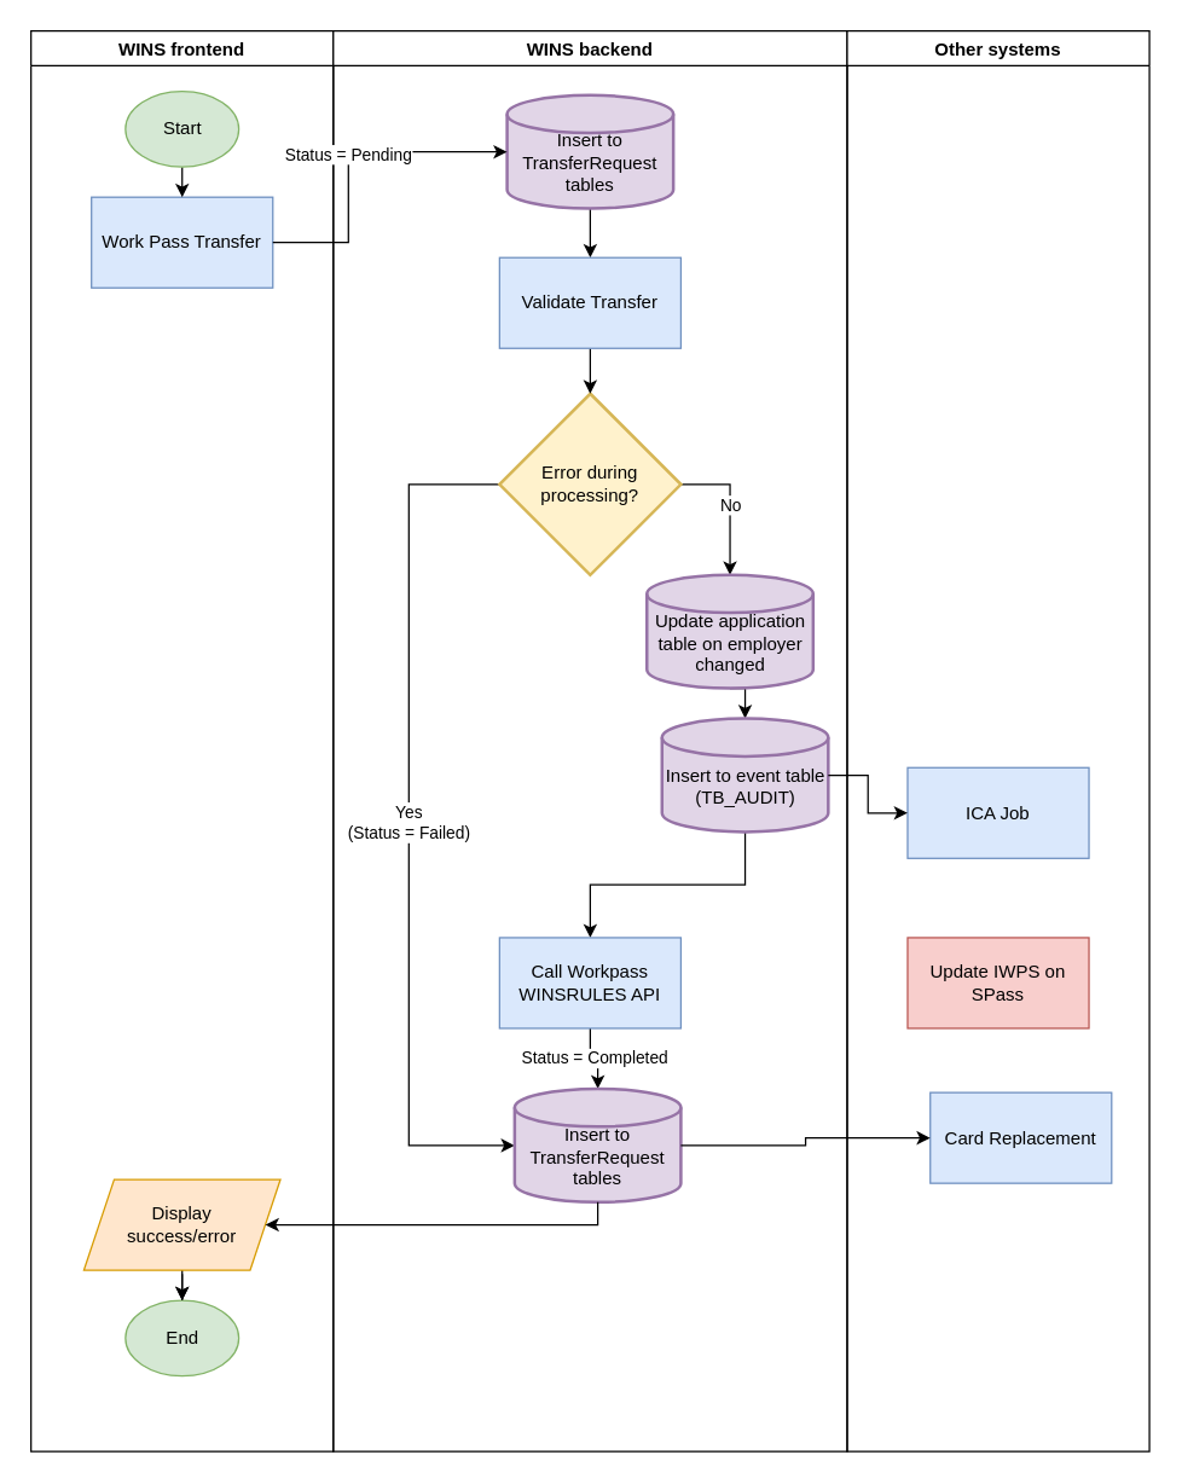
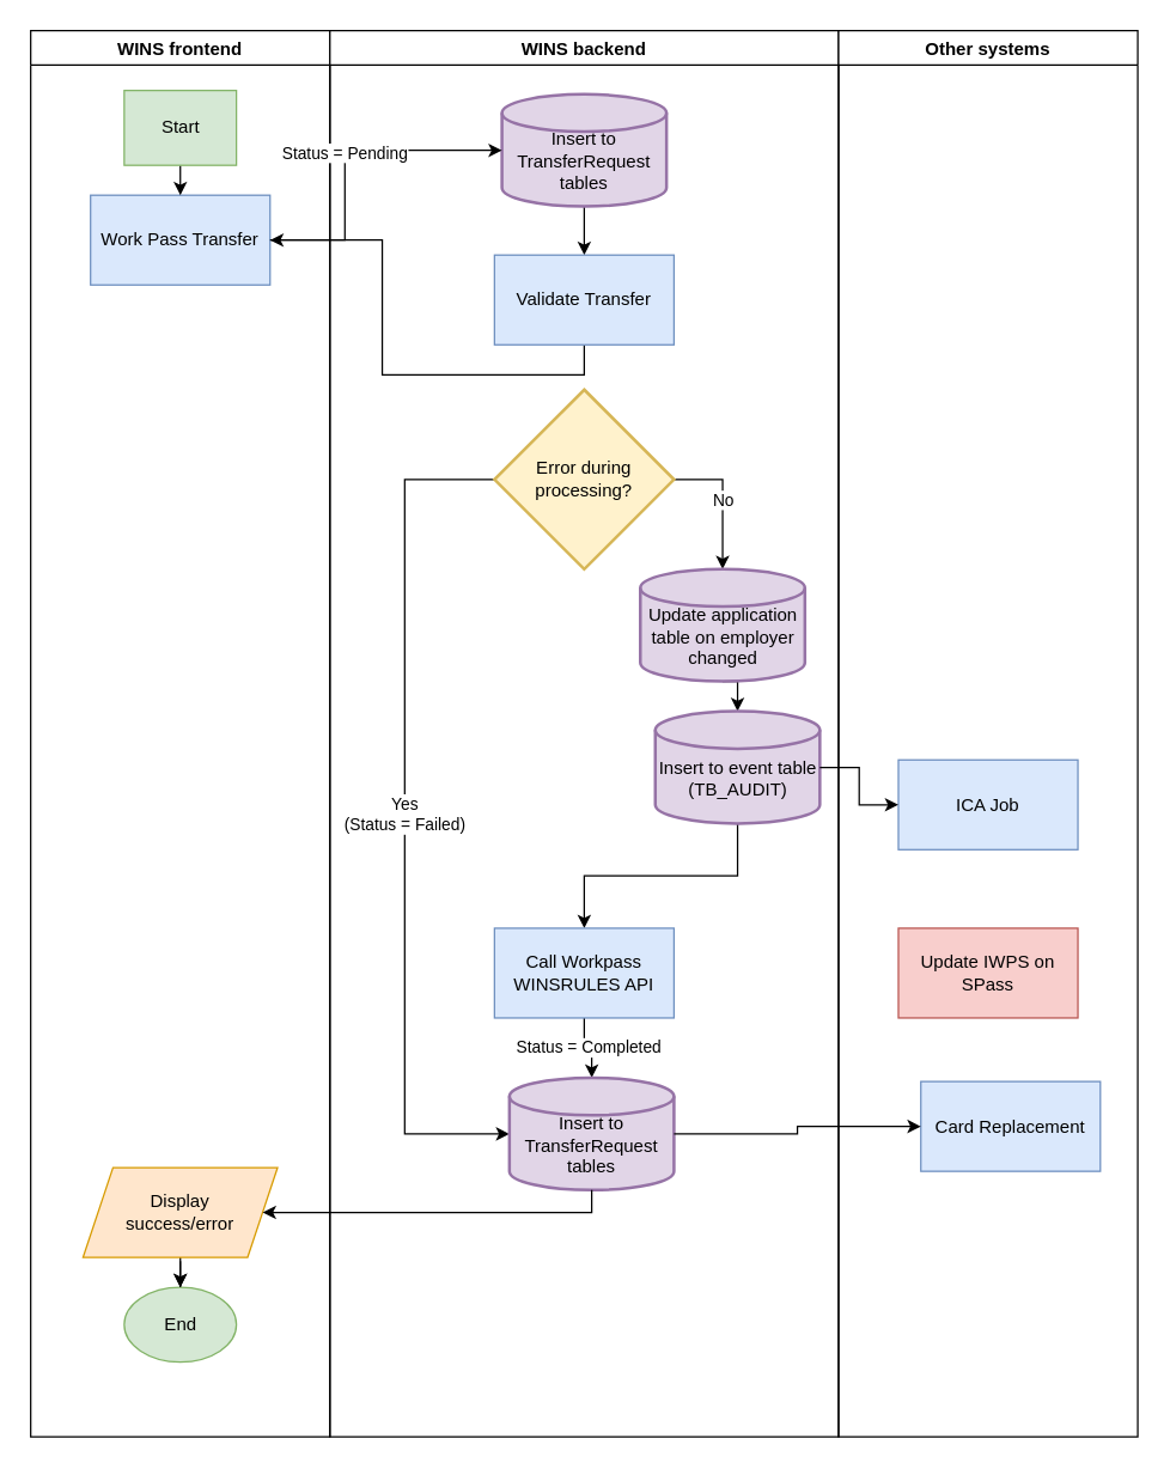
  <mxCell id="0" />
  <mxCell id="1" parent="0" />
  <mxCell id="2" value="WINS frontend" style="swimlane;" parent="1" vertex="1"><mxGeometry x="20" y="20" width="200" height="940" as="geometry" /></mxCell>
  <mxCell id="3" value="Work Pass Transfer" style="rounded=0;whiteSpace=wrap;html=1;fillColor=#dae8fc;strokeColor=#6c8ebf;" parent="2" vertex="1"><mxGeometry x="40" y="110" width="120" height="60" as="geometry" /></mxCell>
  <mxCell id="4" value="End" style="ellipse;whiteSpace=wrap;html=1;fillColor=#d5e8d4;strokeColor=#82b366;" parent="2" vertex="1"><mxGeometry x="62.5" y="840" width="75" height="50" as="geometry" /></mxCell>
  <mxCell id="5" value="" style="edgeStyle=orthogonalEdgeStyle;rounded=0;orthogonalLoop=1;jettySize=auto;html=1;" edge="1" parent="2" source="6" target="4"><mxGeometry relative="1" as="geometry" /></mxCell>
  <mxCell id="6" value="Display&lt;br&gt;success/error" style="shape=parallelogram;perimeter=parallelogramPerimeter;whiteSpace=wrap;html=1;fixedSize=1;fillColor=#ffe6cc;strokeColor=#d79b00;" parent="2" vertex="1"><mxGeometry x="35" y="760" width="130" height="60" as="geometry" /></mxCell>
  <mxCell id="7" style="edgeStyle=orthogonalEdgeStyle;rounded=0;orthogonalLoop=1;jettySize=auto;html=1;entryX=0.5;entryY=0;entryDx=0;entryDy=0;" parent="2" target="4" edge="1"><mxGeometry relative="1" as="geometry"><mxPoint x="100" y="822.5" as="sourcePoint" /></mxGeometry></mxCell>
  <mxCell id="8" style="edgeStyle=orthogonalEdgeStyle;rounded=0;orthogonalLoop=1;jettySize=auto;html=1;exitX=0.5;exitY=1;exitDx=0;exitDy=0;entryX=0.5;entryY=0;entryDx=0;entryDy=0;" edge="1" parent="2" source="9" target="3"><mxGeometry relative="1" as="geometry" /></mxCell>
- <mxCell id="9" value="Start" style="ellipse;whiteSpace=wrap;html=1;fillColor=#d5e8d4;strokeColor=#82b366;" parent="2" vertex="1"><mxGeometry x="62.5" y="40" width="75" height="50" as="geometry" /></mxCell>
+ <mxCell id="9" value="Start" style="whiteSpace=wrap;html=1;fillColor=#d5e8d4;strokeColor=#82b366;rounded=0;" parent="2" vertex="1"><mxGeometry x="62.5" y="40" width="75" height="50" as="geometry" /></mxCell>
  <mxCell id="10" value="WINS backend" style="swimlane;" parent="1" vertex="1"><mxGeometry x="220" y="20" width="340" height="940" as="geometry" /></mxCell>
  <mxCell id="11" style="edgeStyle=orthogonalEdgeStyle;rounded=0;orthogonalLoop=1;jettySize=auto;html=1;exitX=0.5;exitY=1;exitDx=0;exitDy=0;exitPerimeter=0;entryX=0.5;entryY=0;entryDx=0;entryDy=0;" parent="10" source="12" target="23" edge="1"><mxGeometry relative="1" as="geometry" /></mxCell>
  <mxCell id="12" value="&lt;br&gt;Insert to TransferRequest tables" style="strokeWidth=2;html=1;shape=mxgraph.flowchart.database;whiteSpace=wrap;fillColor=#e1d5e7;strokeColor=#9673a6;" parent="10" vertex="1"><mxGeometry x="115" y="42.5" width="110" height="75" as="geometry" /></mxCell>
  <mxCell id="13" value="No" style="edgeStyle=orthogonalEdgeStyle;rounded=0;orthogonalLoop=1;jettySize=auto;html=1;exitX=1;exitY=0.5;exitDx=0;exitDy=0;exitPerimeter=0;entryX=0.5;entryY=0;entryDx=0;entryDy=0;entryPerimeter=0;" parent="10" source="15" target="17" edge="1"><mxGeometry relative="1" as="geometry" /></mxCell>
  <mxCell id="14" value="Yes&lt;br&gt;(Status = Failed)" style="edgeStyle=orthogonalEdgeStyle;rounded=0;orthogonalLoop=1;jettySize=auto;html=1;exitX=0;exitY=0.5;exitDx=0;exitDy=0;exitPerimeter=0;entryX=0;entryY=0.5;entryDx=0;entryDy=0;entryPerimeter=0;" edge="1" parent="10" source="15" target="24"><mxGeometry relative="1" as="geometry"><Array as="points"><mxPoint x="50" y="300" /><mxPoint x="50" y="738" /></Array></mxGeometry></mxCell>
  <mxCell id="15" value="Error during processing?" style="strokeWidth=2;html=1;shape=mxgraph.flowchart.decision;whiteSpace=wrap;fillColor=#fff2cc;strokeColor=#d6b656;" parent="10" vertex="1"><mxGeometry x="110" y="240" width="120" height="120" as="geometry" /></mxCell>
  <mxCell id="16" style="edgeStyle=orthogonalEdgeStyle;rounded=0;orthogonalLoop=1;jettySize=auto;html=1;exitX=0.5;exitY=1;exitDx=0;exitDy=0;exitPerimeter=0;entryX=0.5;entryY=0;entryDx=0;entryDy=0;entryPerimeter=0;" parent="10" source="17" target="19" edge="1"><mxGeometry relative="1" as="geometry" /></mxCell>
  <mxCell id="17" value="&lt;br&gt;Update application table on employer changed" style="strokeWidth=2;html=1;shape=mxgraph.flowchart.database;whiteSpace=wrap;fillColor=#e1d5e7;strokeColor=#9673a6;" parent="10" vertex="1"><mxGeometry x="207.5" y="360" width="110" height="75" as="geometry" /></mxCell>
  <mxCell id="18" style="edgeStyle=orthogonalEdgeStyle;rounded=0;orthogonalLoop=1;jettySize=auto;html=1;exitX=0.5;exitY=1;exitDx=0;exitDy=0;exitPerimeter=0;entryX=0.5;entryY=0;entryDx=0;entryDy=0;" edge="1" parent="10" source="19" target="21"><mxGeometry relative="1" as="geometry" /></mxCell>
  <mxCell id="19" value="&lt;br&gt;Insert to event table (TB_AUDIT)" style="strokeWidth=2;html=1;shape=mxgraph.flowchart.database;whiteSpace=wrap;fillColor=#e1d5e7;strokeColor=#9673a6;" parent="10" vertex="1"><mxGeometry x="217.5" y="455" width="110" height="75" as="geometry" /></mxCell>
  <mxCell id="20" value="Status = Completed" style="edgeStyle=orthogonalEdgeStyle;rounded=0;orthogonalLoop=1;jettySize=auto;html=1;exitX=0.5;exitY=1;exitDx=0;exitDy=0;entryX=0.5;entryY=0;entryDx=0;entryDy=0;entryPerimeter=0;" edge="1" parent="10" source="21" target="24"><mxGeometry relative="1" as="geometry" /></mxCell>
  <mxCell id="21" value="Call Workpass WINSRULES API" style="rounded=0;whiteSpace=wrap;html=1;fillColor=#dae8fc;strokeColor=#6c8ebf;" parent="10" vertex="1"><mxGeometry x="110" y="600" width="120" height="60" as="geometry" /></mxCell>
- <mxCell id="22" style="edgeStyle=orthogonalEdgeStyle;rounded=0;orthogonalLoop=1;jettySize=auto;html=1;exitX=0.5;exitY=1;exitDx=0;exitDy=0;entryX=0.5;entryY=0;entryDx=0;entryDy=0;entryPerimeter=0;" parent="10" source="23" target="15" edge="1"><mxGeometry relative="1" as="geometry" /></mxCell>
+ <mxCell id="22" style="edgeStyle=orthogonalEdgeStyle;rounded=0;orthogonalLoop=1;jettySize=auto;html=1;exitX=0.5;exitY=1;exitDx=0;exitDy=0;" parent="10" source="23" target="3" edge="1"><mxGeometry relative="1" as="geometry" /></mxCell>
  <mxCell id="23" value="Validate Transfer" style="rounded=0;whiteSpace=wrap;html=1;fillColor=#dae8fc;strokeColor=#6c8ebf;" parent="10" vertex="1"><mxGeometry x="110" y="150" width="120" height="60" as="geometry" /></mxCell>
  <mxCell id="24" value="&lt;br&gt;Insert to TransferRequest tables" style="strokeWidth=2;html=1;shape=mxgraph.flowchart.database;whiteSpace=wrap;fillColor=#e1d5e7;strokeColor=#9673a6;" parent="10" vertex="1"><mxGeometry x="120" y="700" width="110" height="75" as="geometry" /></mxCell>
  <mxCell id="25" value="Other systems" style="swimlane;" parent="1" vertex="1"><mxGeometry x="560" y="20" width="200" height="940" as="geometry" /></mxCell>
  <mxCell id="26" value="ICA Job" style="rounded=0;whiteSpace=wrap;html=1;fillColor=#dae8fc;strokeColor=#6c8ebf;" parent="25" vertex="1"><mxGeometry x="40" y="487.5" width="120" height="60" as="geometry" /></mxCell>
  <mxCell id="27" value="Update IWPS on SPass" style="rounded=0;whiteSpace=wrap;html=1;fillColor=#f8cecc;strokeColor=#b85450;" parent="25" vertex="1"><mxGeometry x="40" y="600" width="120" height="60" as="geometry" /></mxCell>
  <mxCell id="28" value="Card Replacement" style="rounded=0;whiteSpace=wrap;html=1;fillColor=#dae8fc;strokeColor=#6c8ebf;" parent="25" vertex="1"><mxGeometry x="55" y="702.5" width="120" height="60" as="geometry" /></mxCell>
  <mxCell id="29" value="Status = Pending" style="edgeStyle=orthogonalEdgeStyle;rounded=0;orthogonalLoop=1;jettySize=auto;html=1;exitX=1;exitY=0.5;exitDx=0;exitDy=0;entryX=0;entryY=0.5;entryDx=0;entryDy=0;entryPerimeter=0;" parent="1" source="3" target="12" edge="1"><mxGeometry relative="1" as="geometry"><Array as="points"><mxPoint x="230" y="160" /><mxPoint x="230" y="100" /></Array></mxGeometry></mxCell>
  <mxCell id="30" style="edgeStyle=orthogonalEdgeStyle;rounded=0;orthogonalLoop=1;jettySize=auto;html=1;exitX=1;exitY=0.5;exitDx=0;exitDy=0;exitPerimeter=0;entryX=0;entryY=0.5;entryDx=0;entryDy=0;" parent="1" source="19" target="26" edge="1"><mxGeometry relative="1" as="geometry" /></mxCell>
  <mxCell id="31" style="edgeStyle=orthogonalEdgeStyle;rounded=0;orthogonalLoop=1;jettySize=auto;html=1;exitX=1;exitY=0.5;exitDx=0;exitDy=0;exitPerimeter=0;entryX=0;entryY=0.5;entryDx=0;entryDy=0;" edge="1" parent="1" source="24" target="28"><mxGeometry relative="1" as="geometry" /></mxCell>
  <mxCell id="32" style="edgeStyle=orthogonalEdgeStyle;rounded=0;orthogonalLoop=1;jettySize=auto;html=1;exitX=0.5;exitY=1;exitDx=0;exitDy=0;exitPerimeter=0;entryX=1;entryY=0.5;entryDx=0;entryDy=0;" edge="1" parent="1" source="24" target="6"><mxGeometry relative="1" as="geometry"><Array as="points"><mxPoint x="395" y="810" /></Array></mxGeometry></mxCell>
